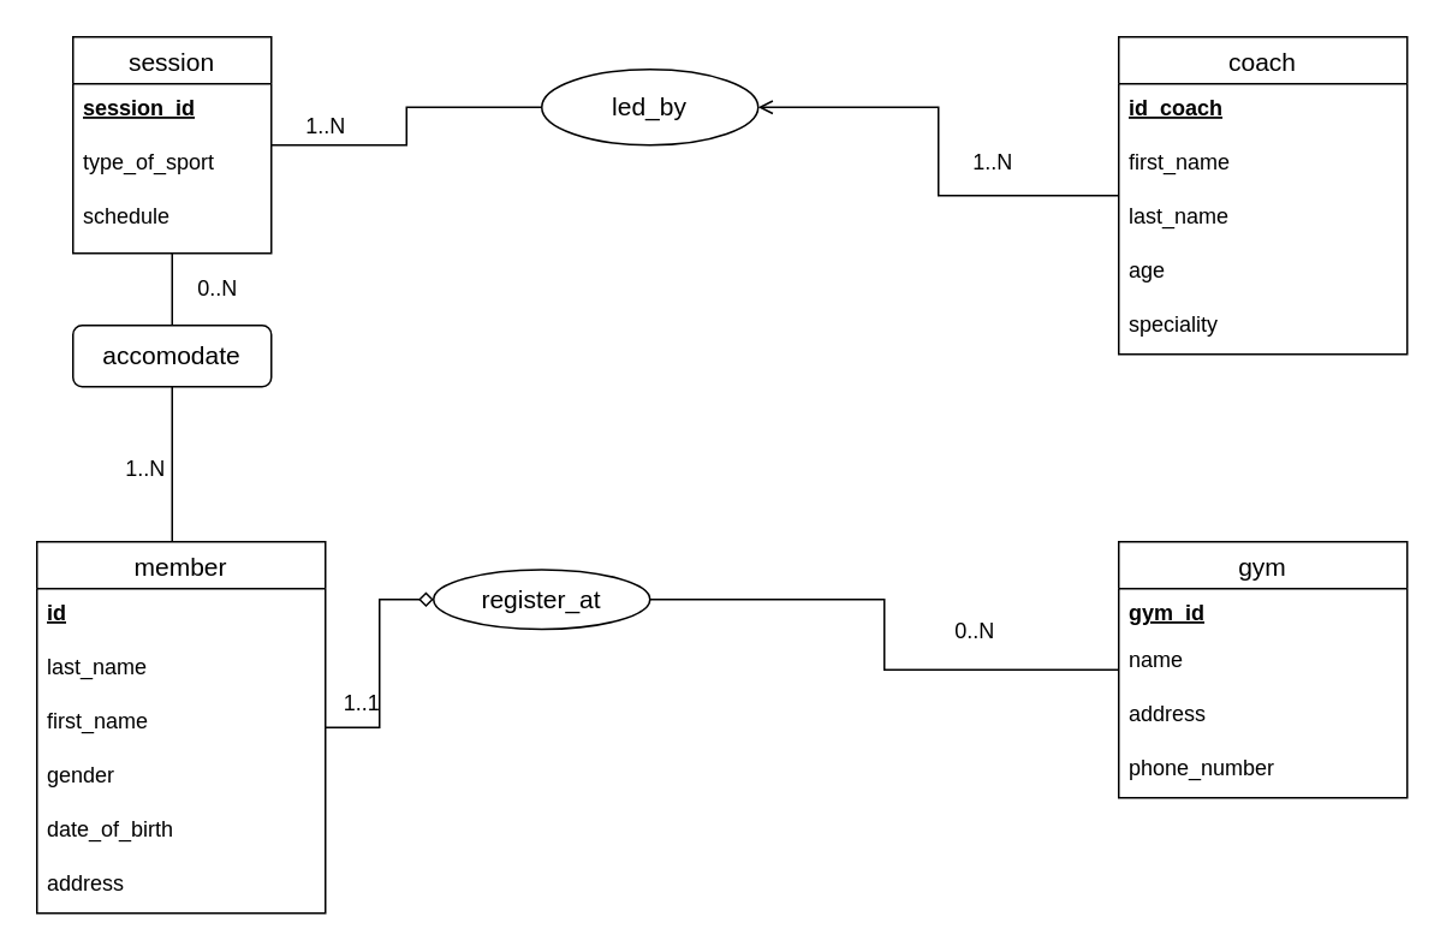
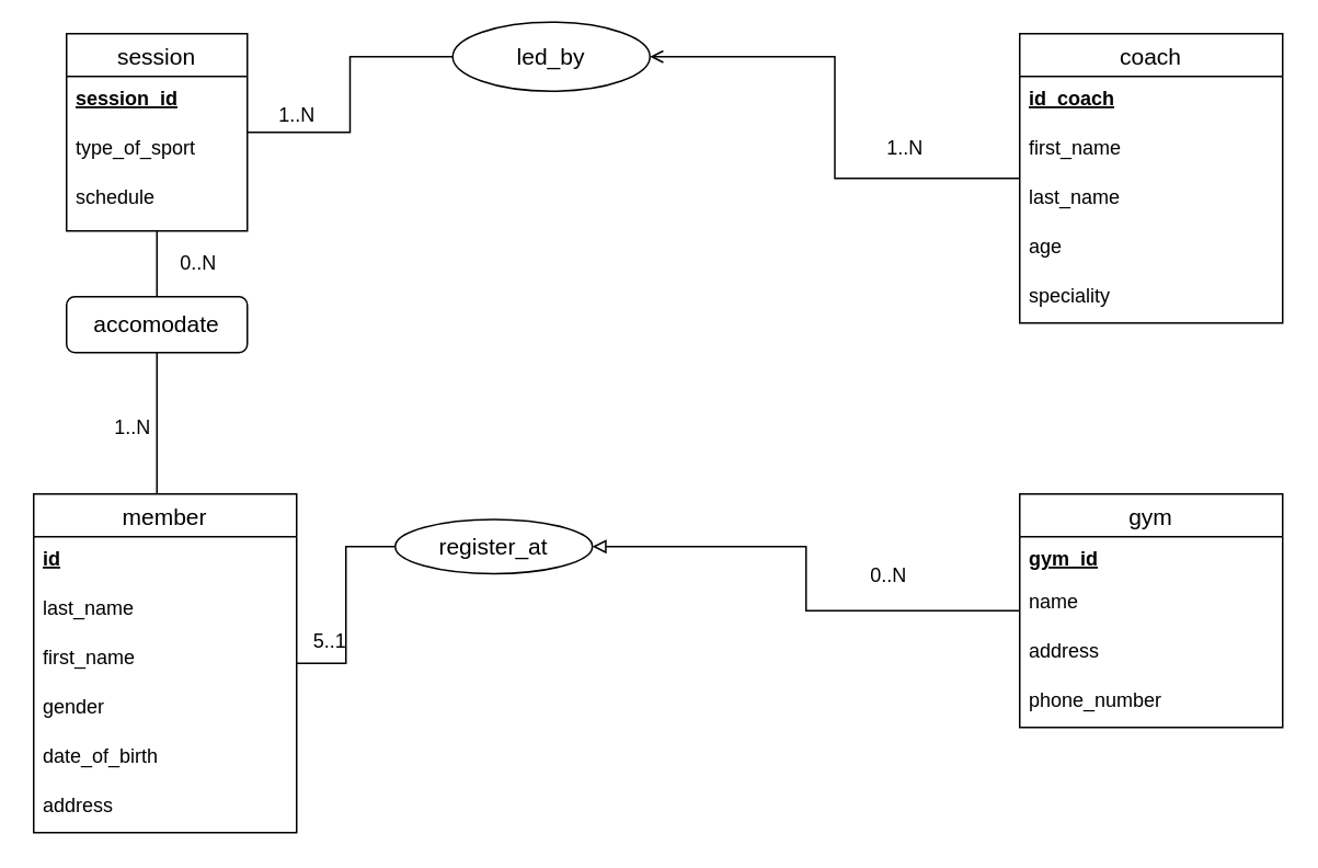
  <mxCell id="0" />
  <mxCell id="1" parent="0" />
- <mxCell id="2" value="" style="edgeStyle=orthogonalEdgeStyle;rounded=0;orthogonalLoop=1;jettySize=auto;html=1;endArrow=diamond;endFill=0;" parent="1" source="4" target="11" edge="1"><mxGeometry relative="1" as="geometry" /></mxCell>
+ <mxCell id="2" value="" style="edgeStyle=orthogonalEdgeStyle;rounded=0;orthogonalLoop=1;jettySize=auto;html=1;endArrow=none;endFill=0;" parent="1" source="4" target="11" edge="1"><mxGeometry relative="1" as="geometry" /></mxCell>
  <mxCell id="3" value="" style="edgeStyle=orthogonalEdgeStyle;rounded=0;orthogonalLoop=1;jettySize=auto;html=1;endArrow=none;endFill=0;" parent="1" source="4" target="36" edge="1"><mxGeometry relative="1" as="geometry"><Array as="points"><mxPoint x="95" y="280" /><mxPoint x="95" y="280" /></Array></mxGeometry></mxCell>
  <mxCell id="4" value="member" style="swimlane;fontStyle=0;childLayout=stackLayout;horizontal=1;startSize=26;horizontalStack=0;resizeParent=1;resizeParentMax=0;resizeLast=0;collapsible=1;marginBottom=0;align=center;fontSize=14;" parent="1" vertex="1"><mxGeometry x="20" y="300" width="160" height="206" as="geometry"><mxRectangle x="75" y="264" width="80" height="26" as="alternateBounds" /></mxGeometry></mxCell>
  <mxCell id="5" value="id" style="text;strokeColor=none;fillColor=none;spacingLeft=4;spacingRight=4;overflow=hidden;rotatable=0;points=[[0,0.5],[1,0.5]];portConstraint=eastwest;fontSize=12;fontStyle=5" parent="4" vertex="1"><mxGeometry y="26" width="160" height="30" as="geometry" /></mxCell>
  <mxCell id="6" value="last_name" style="text;strokeColor=none;fillColor=none;spacingLeft=4;spacingRight=4;overflow=hidden;rotatable=0;points=[[0,0.5],[1,0.5]];portConstraint=eastwest;fontSize=12;fontStyle=0" parent="4" vertex="1"><mxGeometry y="56" width="160" height="30" as="geometry" /></mxCell>
  <mxCell id="7" value="first_name" style="text;strokeColor=none;fillColor=none;spacingLeft=4;spacingRight=4;overflow=hidden;rotatable=0;points=[[0,0.5],[1,0.5]];portConstraint=eastwest;fontSize=12;" parent="4" vertex="1"><mxGeometry y="86" width="160" height="30" as="geometry" /></mxCell>
  <mxCell id="8" value="gender&#10;" style="text;strokeColor=none;fillColor=none;spacingLeft=4;spacingRight=4;overflow=hidden;rotatable=0;points=[[0,0.5],[1,0.5]];portConstraint=eastwest;fontSize=12;verticalAlign=top;" parent="4" vertex="1"><mxGeometry y="116" width="160" height="30" as="geometry" /></mxCell>
  <mxCell id="9" value="date_of_birth" style="text;strokeColor=none;fillColor=none;spacingLeft=4;spacingRight=4;overflow=hidden;rotatable=0;points=[[0,0.5],[1,0.5]];portConstraint=eastwest;fontSize=12;verticalAlign=top;" parent="4" vertex="1"><mxGeometry y="146" width="160" height="30" as="geometry" /></mxCell>
  <mxCell id="10" value="address" style="text;strokeColor=none;fillColor=none;spacingLeft=4;spacingRight=4;overflow=hidden;rotatable=0;points=[[0,0.5],[1,0.5]];portConstraint=eastwest;fontSize=12;verticalAlign=top;" parent="4" vertex="1"><mxGeometry y="176" width="160" height="30" as="geometry" /></mxCell>
  <mxCell id="11" value="register_at" style="ellipse;whiteSpace=wrap;html=1;fontSize=14;fontStyle=0;startSize=26;" parent="1" vertex="1"><mxGeometry x="240" y="315.5" width="120" height="33" as="geometry" /></mxCell>
- <mxCell id="12" value="" style="edgeStyle=orthogonalEdgeStyle;rounded=0;orthogonalLoop=1;jettySize=auto;html=1;endArrow=none;endFill=0;" parent="1" source="13" target="11" edge="1"><mxGeometry relative="1" as="geometry" /></mxCell>
+ <mxCell id="12" value="" style="edgeStyle=orthogonalEdgeStyle;rounded=0;orthogonalLoop=1;jettySize=auto;html=1;endArrow=block;endFill=0;" parent="1" source="13" target="11" edge="1"><mxGeometry relative="1" as="geometry" /></mxCell>
  <mxCell id="13" value="gym" style="swimlane;fontStyle=0;childLayout=stackLayout;horizontal=1;startSize=26;horizontalStack=0;resizeParent=1;resizeParentMax=0;resizeLast=0;collapsible=1;marginBottom=0;align=center;fontSize=14;" parent="1" vertex="1"><mxGeometry x="620" y="300" width="160" height="142" as="geometry"><mxRectangle x="510" y="279" width="60" height="26" as="alternateBounds" /></mxGeometry></mxCell>
  <mxCell id="14" value="gym_id" style="text;strokeColor=none;fillColor=none;spacingLeft=4;spacingRight=4;overflow=hidden;rotatable=0;points=[[0,0.5],[1,0.5]];portConstraint=eastwest;fontSize=12;fontStyle=5" parent="13" vertex="1"><mxGeometry y="26" width="160" height="26" as="geometry" /></mxCell>
  <mxCell id="15" value="name" style="text;strokeColor=none;fillColor=none;spacingLeft=4;spacingRight=4;overflow=hidden;rotatable=0;points=[[0,0.5],[1,0.5]];portConstraint=eastwest;fontSize=12;" parent="13" vertex="1"><mxGeometry y="52" width="160" height="30" as="geometry" /></mxCell>
  <mxCell id="16" value="address" style="text;strokeColor=none;fillColor=none;spacingLeft=4;spacingRight=4;overflow=hidden;rotatable=0;points=[[0,0.5],[1,0.5]];portConstraint=eastwest;fontSize=12;" parent="13" vertex="1"><mxGeometry y="82" width="160" height="30" as="geometry" /></mxCell>
  <mxCell id="17" value="phone_number " style="text;strokeColor=none;fillColor=none;spacingLeft=4;spacingRight=4;overflow=hidden;rotatable=0;points=[[0,0.5],[1,0.5]];portConstraint=eastwest;fontSize=12;" parent="13" vertex="1"><mxGeometry y="112" width="160" height="30" as="geometry" /></mxCell>
  <mxCell id="18" value="" style="edgeStyle=orthogonalEdgeStyle;rounded=0;orthogonalLoop=1;jettySize=auto;html=1;endArrow=none;endFill=0;" parent="1" source="20" target="31" edge="1"><mxGeometry relative="1" as="geometry" /></mxCell>
  <mxCell id="19" value="" style="edgeStyle=orthogonalEdgeStyle;rounded=0;orthogonalLoop=1;jettySize=auto;html=1;endArrow=none;endFill=0;" parent="1" source="20" target="36" edge="1"><mxGeometry relative="1" as="geometry" /></mxCell>
  <mxCell id="20" value="session" style="swimlane;fontStyle=0;childLayout=stackLayout;horizontal=1;startSize=26;horizontalStack=0;resizeParent=1;resizeParentMax=0;resizeLast=0;collapsible=1;marginBottom=0;align=center;fontSize=14;" parent="1" vertex="1"><mxGeometry x="40" y="20" width="110" height="120" as="geometry" /></mxCell>
  <mxCell id="21" value="session_id" style="text;strokeColor=none;fillColor=none;spacingLeft=4;spacingRight=4;overflow=hidden;rotatable=0;points=[[0,0.5],[1,0.5]];portConstraint=eastwest;fontSize=12;fontStyle=5" parent="20" vertex="1"><mxGeometry y="26" width="110" height="30" as="geometry" /></mxCell>
  <mxCell id="22" value="type_of_sport" style="text;strokeColor=none;fillColor=none;spacingLeft=4;spacingRight=4;overflow=hidden;rotatable=0;points=[[0,0.5],[1,0.5]];portConstraint=eastwest;fontSize=12;" parent="20" vertex="1"><mxGeometry y="56" width="110" height="30" as="geometry" /></mxCell>
  <mxCell id="23" value="schedule" style="text;strokeColor=none;fillColor=none;spacingLeft=4;spacingRight=4;overflow=hidden;rotatable=0;points=[[0,0.5],[1,0.5]];portConstraint=eastwest;fontSize=12;" parent="20" vertex="1"><mxGeometry y="86" width="110" height="34" as="geometry" /></mxCell>
  <mxCell id="24" value="" style="edgeStyle=orthogonalEdgeStyle;rounded=0;orthogonalLoop=1;jettySize=auto;html=1;endArrow=open;endFill=0;" parent="1" source="25" target="31" edge="1"><mxGeometry relative="1" as="geometry" /></mxCell>
  <mxCell id="25" value="coach" style="swimlane;fontStyle=0;childLayout=stackLayout;horizontal=1;startSize=26;horizontalStack=0;resizeParent=1;resizeParentMax=0;resizeLast=0;collapsible=1;marginBottom=0;align=center;fontSize=14;" parent="1" vertex="1"><mxGeometry x="620" y="20" width="160" height="176" as="geometry" /></mxCell>
  <mxCell id="26" value="id_coach" style="text;strokeColor=none;fillColor=none;spacingLeft=4;spacingRight=4;overflow=hidden;rotatable=0;points=[[0,0.5],[1,0.5]];portConstraint=eastwest;fontSize=12;fontStyle=5" parent="25" vertex="1"><mxGeometry y="26" width="160" height="30" as="geometry" /></mxCell>
  <mxCell id="27" value="first_name" style="text;strokeColor=none;fillColor=none;spacingLeft=4;spacingRight=4;overflow=hidden;rotatable=0;points=[[0,0.5],[1,0.5]];portConstraint=eastwest;fontSize=12;" parent="25" vertex="1"><mxGeometry y="56" width="160" height="30" as="geometry" /></mxCell>
  <mxCell id="28" value="last_name" style="text;strokeColor=none;fillColor=none;spacingLeft=4;spacingRight=4;overflow=hidden;rotatable=0;points=[[0,0.5],[1,0.5]];portConstraint=eastwest;fontSize=12;" parent="25" vertex="1"><mxGeometry y="86" width="160" height="30" as="geometry" /></mxCell>
  <mxCell id="29" value="age" style="text;strokeColor=none;fillColor=none;spacingLeft=4;spacingRight=4;overflow=hidden;rotatable=0;points=[[0,0.5],[1,0.5]];portConstraint=eastwest;fontSize=12;" parent="25" vertex="1"><mxGeometry y="116" width="160" height="30" as="geometry" /></mxCell>
  <mxCell id="30" value="speciality" style="text;strokeColor=none;fillColor=none;spacingLeft=4;spacingRight=4;overflow=hidden;rotatable=0;points=[[0,0.5],[1,0.5]];portConstraint=eastwest;fontSize=12;" parent="25" vertex="1"><mxGeometry y="146" width="160" height="30" as="geometry" /></mxCell>
- <mxCell id="31" value="led_by" style="ellipse;whiteSpace=wrap;html=1;fontSize=14;fontStyle=0;startSize=26;" parent="1" vertex="1"><mxGeometry x="300" y="38" width="120" height="42" as="geometry" /></mxCell>
+ <mxCell id="31" value="led_by" style="ellipse;whiteSpace=wrap;html=1;fontSize=14;fontStyle=0;startSize=26;" parent="1" vertex="1"><mxGeometry x="275" y="13" width="120" height="42" as="geometry" /></mxCell>
  <mxCell id="32" value="1..N" style="text;html=1;align=center;verticalAlign=middle;resizable=0;points=[];autosize=1;" parent="1" vertex="1"><mxGeometry x="160" y="60" width="40" height="20" as="geometry" /></mxCell>
  <mxCell id="33" value="1..N" style="text;html=1;align=center;verticalAlign=middle;resizable=0;points=[];autosize=1;" parent="1" vertex="1"><mxGeometry x="530" y="80" width="40" height="20" as="geometry" /></mxCell>
- <mxCell id="34" value="1..1" style="text;html=1;align=center;verticalAlign=middle;resizable=0;points=[];autosize=1;" parent="1" vertex="1"><mxGeometry x="180" y="380" width="40" height="20" as="geometry" /></mxCell>
+ <mxCell id="34" value="5..1" style="text;html=1;align=center;verticalAlign=middle;resizable=0;points=[];autosize=1;" parent="1" vertex="1"><mxGeometry x="180" y="380" width="40" height="20" as="geometry" /></mxCell>
  <mxCell id="35" value="0..N" style="text;html=1;align=center;verticalAlign=middle;resizable=0;points=[];autosize=1;" parent="1" vertex="1"><mxGeometry x="520" y="340" width="40" height="20" as="geometry" /></mxCell>
  <mxCell id="36" value="accomodate" style="whiteSpace=wrap;html=1;fontSize=14;fontStyle=0;startSize=26;rounded=1;" parent="1" vertex="1"><mxGeometry x="40" y="180" width="110" height="34" as="geometry" /></mxCell>
  <mxCell id="37" value="1..N" style="text;html=1;align=center;verticalAlign=middle;resizable=0;points=[];autosize=1;" parent="1" vertex="1"><mxGeometry x="60" y="250" width="40" height="20" as="geometry" /></mxCell>
  <mxCell id="38" value="0..N" style="text;html=1;align=center;verticalAlign=middle;resizable=0;points=[];autosize=1;" parent="1" vertex="1"><mxGeometry x="100" y="150" width="40" height="20" as="geometry" /></mxCell>
